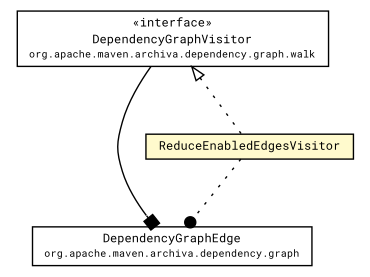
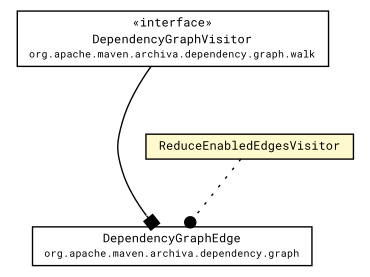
  digraph {
    fontname="Roboto Mono"
    node [fontcolor=black fontname="Roboto Mono" fontsize=9.0 shape=plaintext]
    edge [color=black fontcolor=black fontname="Roboto Mono" fontsize=10.0 headport=p labelfontname=Helvetica labelfontsize=10 style=dotted tailport=p]
    n1 [label=<<table border="0" cellborder="1" cellspacing="0" cellpadding="2" port="p" href="../DependencyGraphEdge.html"> 		<tr><td><table border="0" cellspacing="0" cellpadding="1"> 			<tr><td> DependencyGraphEdge </td></tr> 			<tr><td><font point-size="7.0"> org.apache.maven.archiva.dependency.graph </font></td></tr> 		</table></td></tr> 		</table>>]
    n2 [label=<<table border="0" cellborder="1" cellspacing="0" cellpadding="2" port="p" bgcolor="lemonChiffon" href="./ReduceEnabledEdgesVisitor.html"> 		<tr><td><table border="0" cellspacing="0" cellpadding="1"> 			<tr><td> ReduceEnabledEdgesVisitor </td></tr> 		</table></td></tr> 		</table>>]
    n3 [label=<<table border="0" cellborder="1" cellspacing="0" cellpadding="2" port="p" href="../walk/DependencyGraphVisitor.html"> 		<tr><td><table border="0" cellspacing="0" cellpadding="1"> 			<tr><td> &laquo;interface&raquo; </td></tr> 			<tr><td> DependencyGraphVisitor </td></tr> 			<tr><td><font point-size="7.0"> org.apache.maven.archiva.dependency.graph.walk </font></td></tr> 		</table></td></tr> 		</table>>]
    n2 -> n1 [arrowhead=dot]
    n3 -> n1 [arrowhead=box style=solid]
-   n3 -> n2 [arrowtail=empty dir=back fontsize=10 color="" fontcolor=""]
  }
